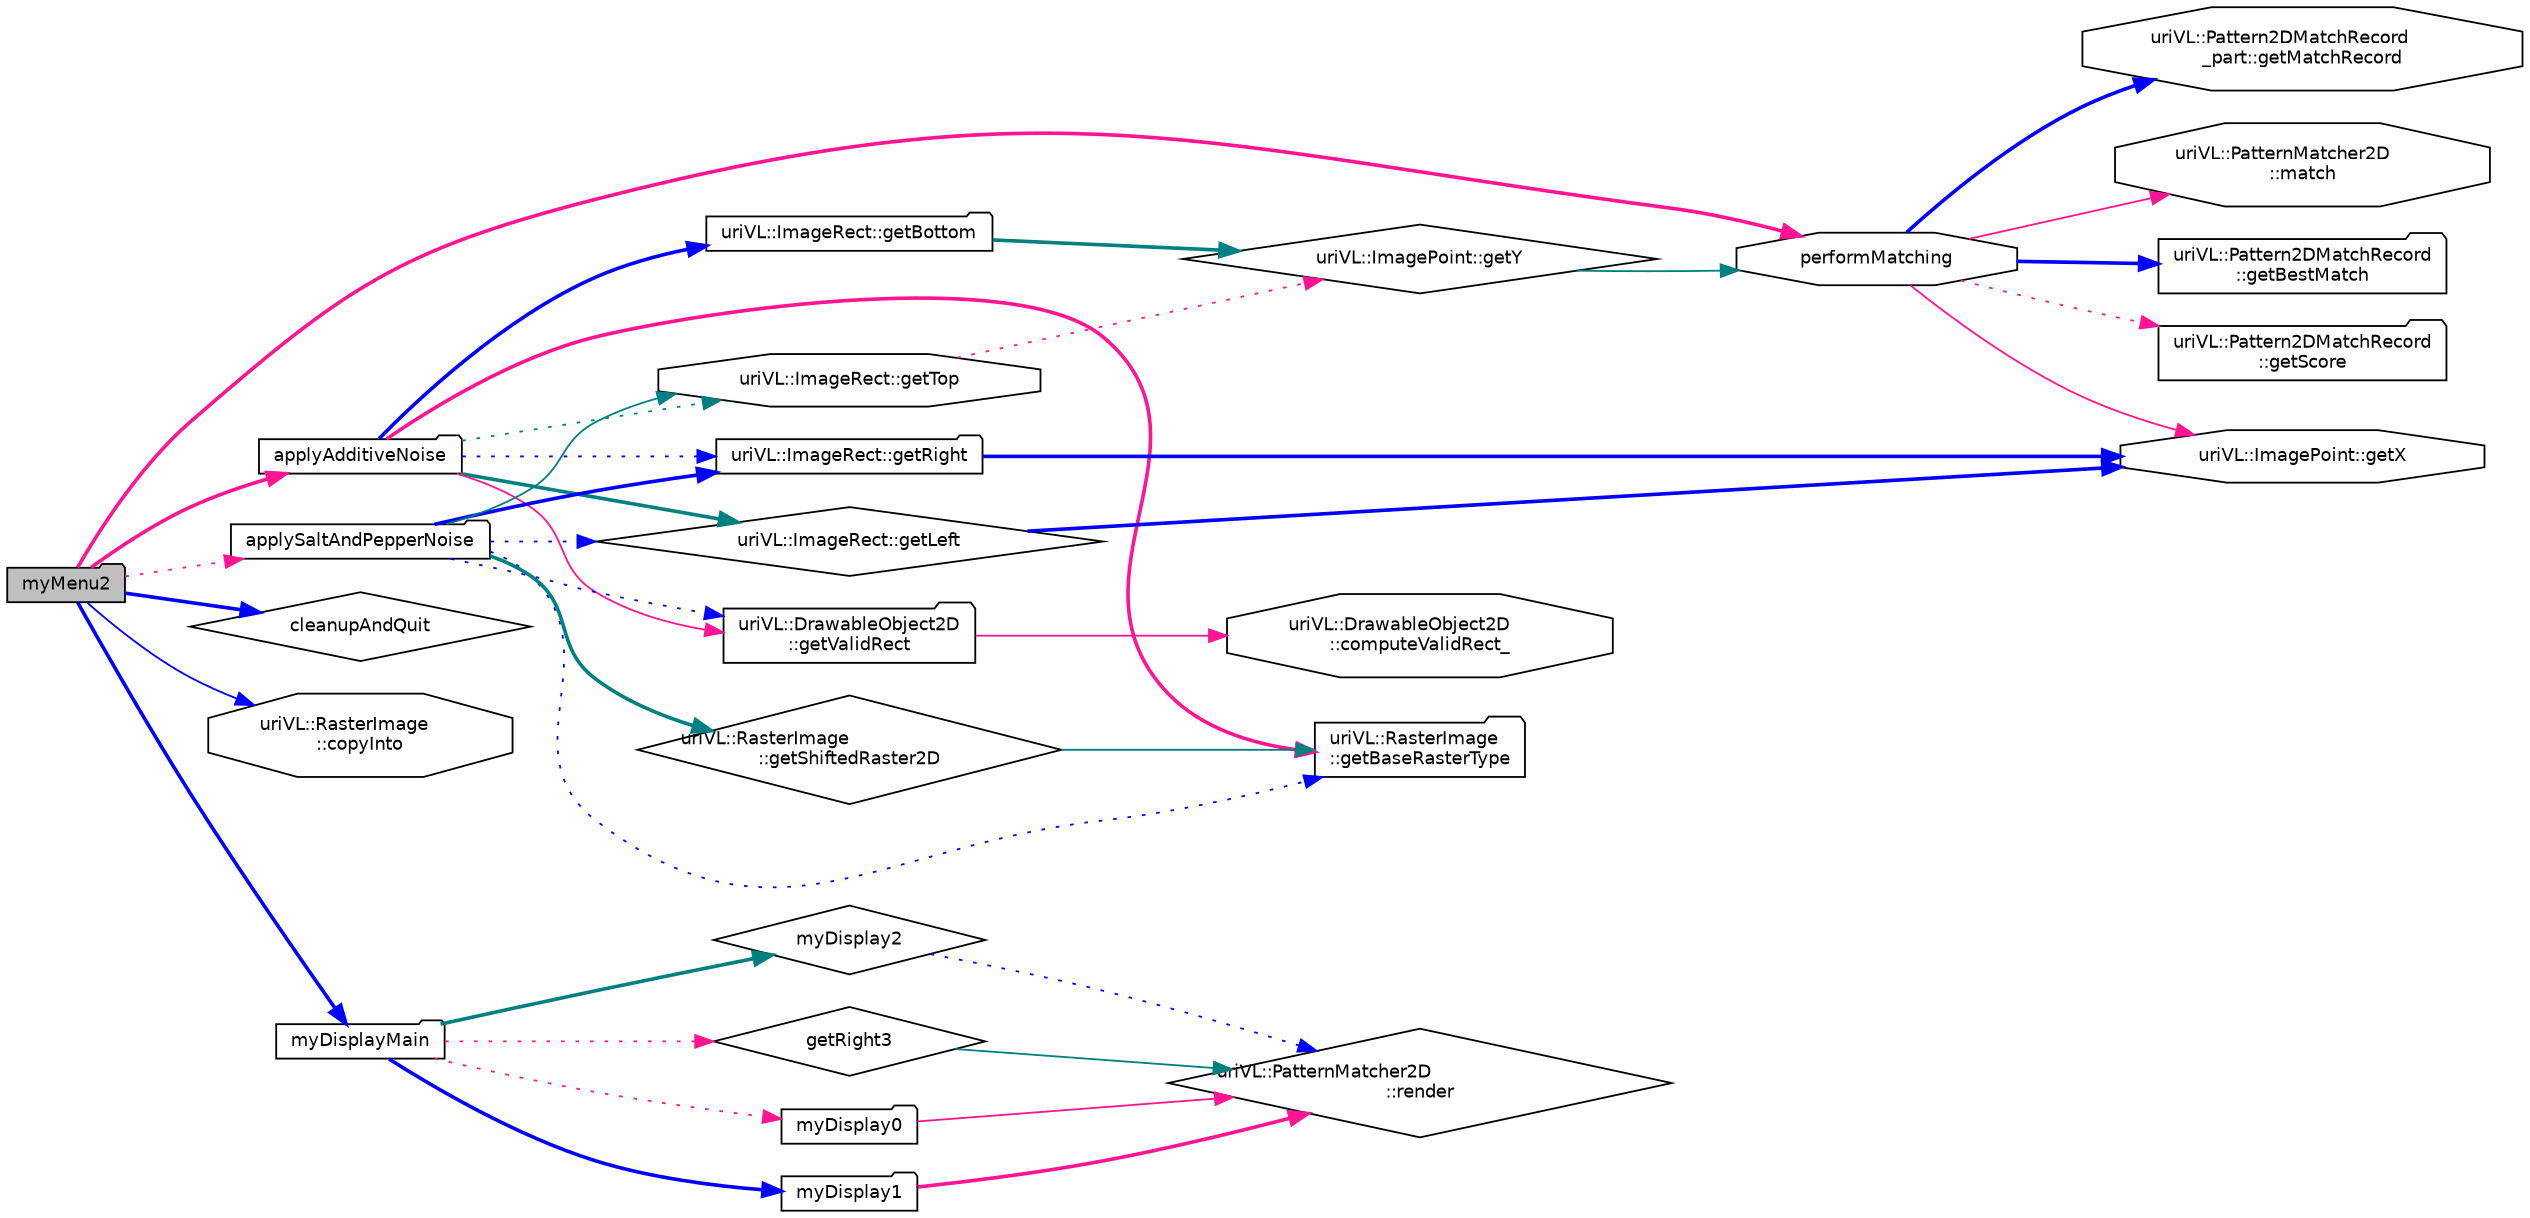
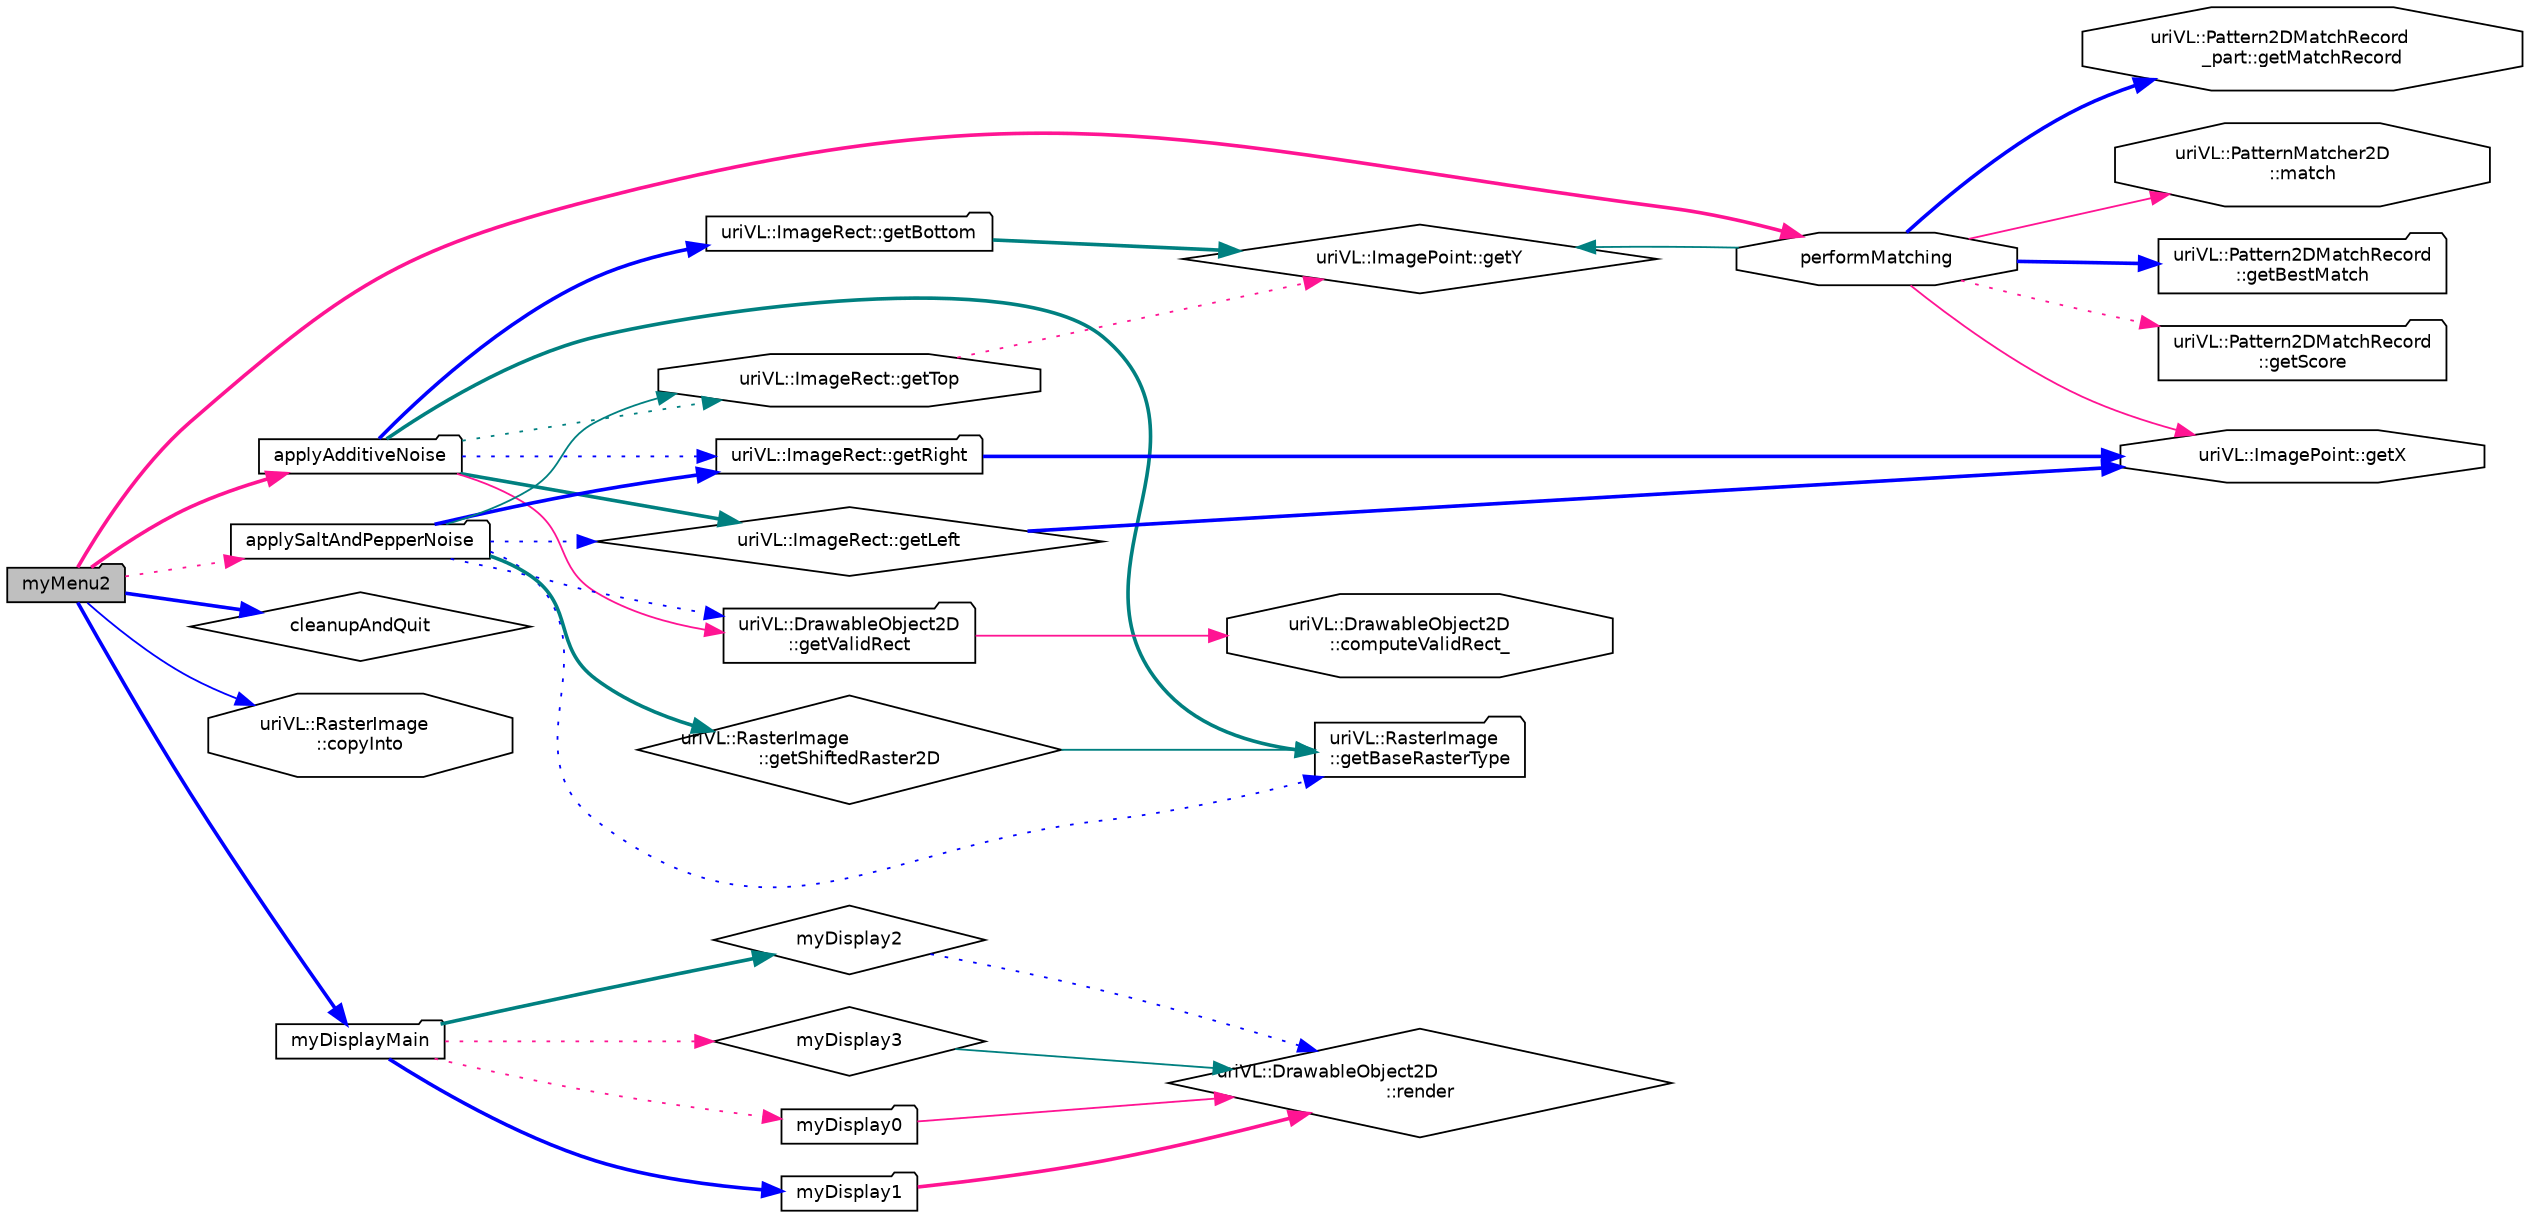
  digraph {
    rankdir=LR
    node [color=black fillcolor=white fontname=Helvetica fontsize=10 shape=folder style=filled]
    edge [color=blue fontname=Helvetica fontsize=10 labelfontname=Helvetica labelfontsize=10 style=bold]
    n1 [fillcolor=grey75 fontcolor=black height=0.2 label=myMenu2 width=0.4]
    n2 [height=0.2 label=applyAdditiveNoise width=0.4]
    n3 [height=0.2 label=applySaltAndPepperNoise width=0.4]
    n4 [height=0.2 label=cleanupAndQuit shape=diamond width=0.4]
    n5 [height=0.2 label="uriVL::RasterImage\l::copyInto" shape=octagon width=0.4]
    n6 [height=0.2 label=myDisplayMain width=0.4]
    n7 [height=0.2 label=performMatching shape=octagon width=0.4]
    n8 [height=0.2 label="uriVL::RasterImage\l::getBaseRasterType" width=0.4]
    n9 [height=0.2 label="uriVL::ImageRect::getBottom" width=0.4]
    n10 [height=0.2 label="uriVL::ImageRect::getLeft" shape=diamond width=0.4]
    n11 [height=0.2 label="uriVL::ImageRect::getRight" width=0.4]
    n12 [height=0.2 label="uriVL::ImageRect::getTop" shape=octagon width=0.4]
    n13 [height=0.2 label="uriVL::DrawableObject2D\l::getValidRect" width=0.4]
    n14 [height=0.2 label="uriVL::RasterImage\l::getShiftedRaster2D" shape=diamond width=0.4]
    n15 [height=0.2 label=myDisplay0 width=0.4]
    n16 [height=0.2 label=myDisplay1 width=0.4]
    n17 [height=0.2 label=myDisplay2 shape=diamond width=0.4]
-   n18 [height=0.2 label=getRight3 shape=diamond width=0.4]
+   n18 [height=0.2 label=myDisplay3 shape=diamond width=0.4]
    n19 [height=0.2 label="uriVL::ImagePoint::getY" shape=diamond width=0.4]
    n20 [height=0.2 label="uriVL::ImagePoint::getX" shape=octagon width=0.4]
    n21 [height=0.2 label="uriVL::PatternMatcher2D\l::match" shape=octagon width=0.4]
    n22 [height=0.2 label="uriVL::Pattern2DMatchRecord\l::getBestMatch" width=0.4]
    n23 [height=0.2 label="uriVL::Pattern2DMatchRecord\l::getScore" width=0.4]
    n24 [height=0.2 label="uriVL::Pattern2DMatchRecord\l_part::getMatchRecord" shape=octagon width=0.4]
    n25 [height=0.2 label="uriVL::DrawableObject2D\l::computeValidRect_" shape=octagon width=0.4]
-   n26 [height=0.2 label="uriVL::PatternMatcher2D\l::render" shape=diamond width=0.4]
+   n26 [height=0.2 label="uriVL::DrawableObject2D\l::render" shape=diamond width=0.4]
    n1 -> n2 [color=deeppink]
    n1 -> n3 [color=deeppink style=dotted]
    n1 -> n4
    n1 -> n5 [style=solid]
    n1 -> n6
    n1 -> n7 [color=deeppink]
-   n2 -> n8 [color=deeppink]
+   n2 -> n8 [color=teal]
    n2 -> n9
    n2 -> n10 [color=teal]
    n2 -> n11 [style=dotted]
    n2 -> n12 [color=teal style=dotted]
    n2 -> n13 [color=deeppink style=solid]
    n3 -> n8 [style=dotted]
    n3 -> n10 [style=dotted]
    n3 -> n11
    n3 -> n12 [color=teal style=solid]
    n3 -> n13 [style=dotted]
    n3 -> n14 [color=teal]
    n6 -> n15 [color=deeppink style=dotted]
    n6 -> n16
    n6 -> n17 [color=teal]
    n6 -> n18 [color=deeppink style=dotted]
-   n19 -> n7 [color=teal style=solid]
+   n7 -> n19 [color=teal style=solid]
    n7 -> n20 [color=deeppink style=solid]
    n7 -> n21 [color=deeppink style=solid]
    n7 -> n22
    n7 -> n23 [color=deeppink style=dotted]
    n7 -> n24
    n9 -> n19 [color=teal]
    n10 -> n20
    n11 -> n20
    n12 -> n19 [color=deeppink style=dotted]
    n13 -> n25 [color=deeppink style=solid]
    n14 -> n8 [color=teal style=solid]
    n15 -> n26 [color=deeppink style=solid]
    n16 -> n26 [color=deeppink]
    n17 -> n26 [style=dotted]
    n18 -> n26 [color=teal style=solid]
  }
